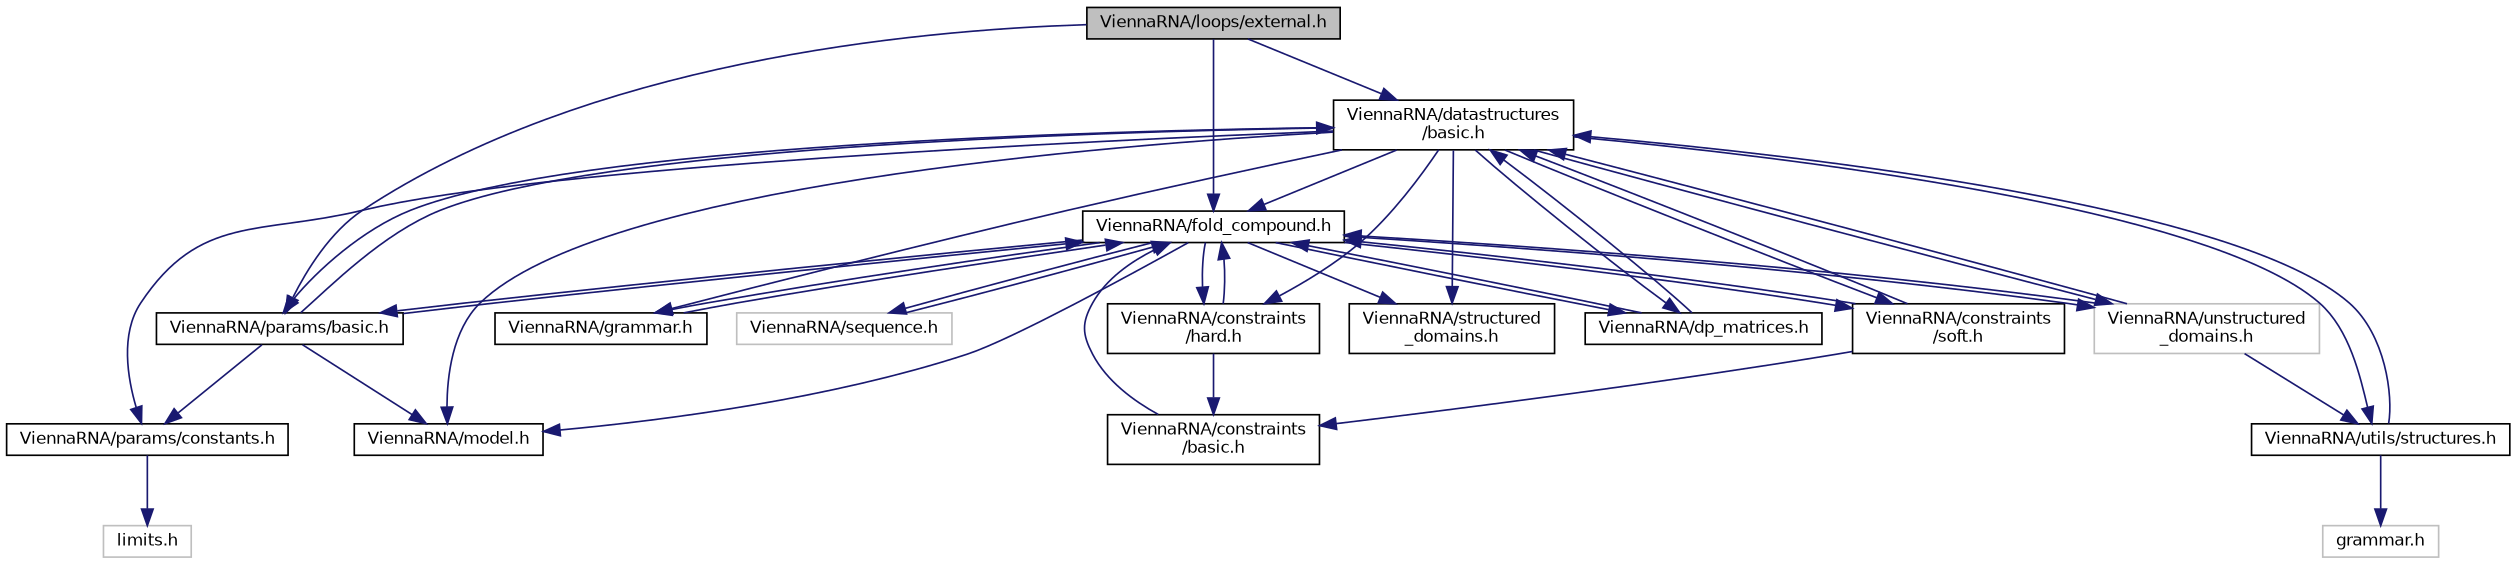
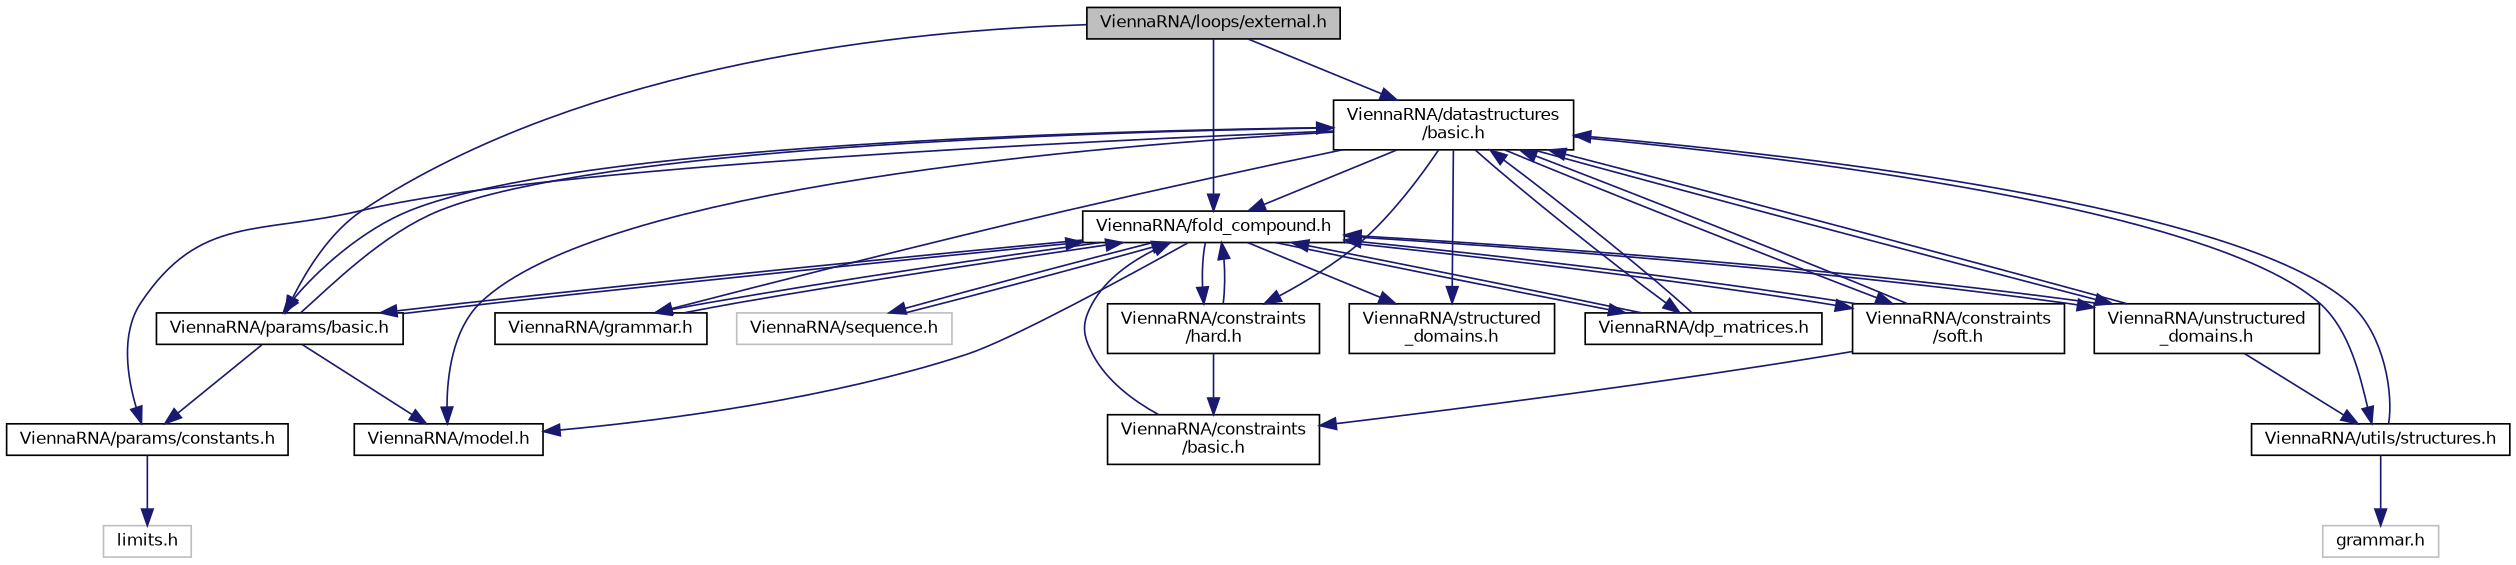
  digraph {
    node [color=black fontname=Helvetica fontsize=10 shape=record]
    edge [color=midnightblue fontname=Helvetica fontsize=10 labelfontname=Helvetica labelfontsize=10 style=solid]
    n1 [fillcolor=grey75 fontcolor=black height=0.2 label="ViennaRNA/loops/external.h" style=filled width=0.4]
    n2 [height=0.2 label="ViennaRNA/datastructures\l/basic.h" width=0.4]
    n3 [height=0.2 label="ViennaRNA/fold_compound.h" width=0.4]
    n4 [height=0.2 label="ViennaRNA/params/basic.h" width=0.4]
    n5 [height=0.2 label="ViennaRNA/params/constants.h" width=0.4]
    n6 [height=0.2 label="ViennaRNA/model.h" width=0.4]
    n7 [height=0.2 label="ViennaRNA/dp_matrices.h" width=0.4]
    n8 [height=0.2 label="ViennaRNA/constraints\l/hard.h" width=0.4]
    n9 [height=0.2 label="ViennaRNA/constraints\l/soft.h" width=0.4]
    n10 [height=0.2 label="ViennaRNA/grammar.h" width=0.4]
    n11 [height=0.2 label="ViennaRNA/structured\l_domains.h" width=0.4]
-   n12 [color=grey75 height=0.2 label="ViennaRNA/unstructured\l_domains.h" width=0.4]
+   n12 [height=0.2 label="ViennaRNA/unstructured\l_domains.h" width=0.4]
    n13 [height=0.2 label="ViennaRNA/utils/structures.h" width=0.4]
    n14 [color=grey75 height=0.2 label="ViennaRNA/sequence.h" width=0.4]
    n15 [color=grey75 height=0.2 label="limits.h" width=0.4]
    n16 [height=0.2 label="ViennaRNA/constraints\l/basic.h" width=0.4]
    n17 [color=grey75 height=0.2 label="grammar.h" width=0.4]
    n1 -> n2
    n1 -> n3
    n1 -> n4
    n2 -> n3
    n2 -> n4
    n2 -> n5
    n2 -> n6
    n2 -> n7
    n2 -> n8
    n2 -> n9
    n2 -> n10
    n2 -> n11
    n2 -> n12
    n2 -> n13
    n3 -> n4
    n3 -> n6
    n3 -> n7
    n3 -> n8
    n3 -> n9
    n3 -> n10
    n3 -> n11
    n3 -> n12
    n3 -> n14
    n4 -> n2
    n4 -> n3
    n4 -> n5
    n4 -> n6
    n5 -> n15
    n7 -> n2
    n7 -> n3
    n8 -> n3
    n8 -> n16
    n9 -> n2
    n9 -> n3
    n9 -> n16
    n10 -> n3
    n12 -> n2
    n12 -> n3
    n12 -> n13
    n13 -> n2
    n13 -> n17
    n14 -> n3
    n16 -> n3
  }
